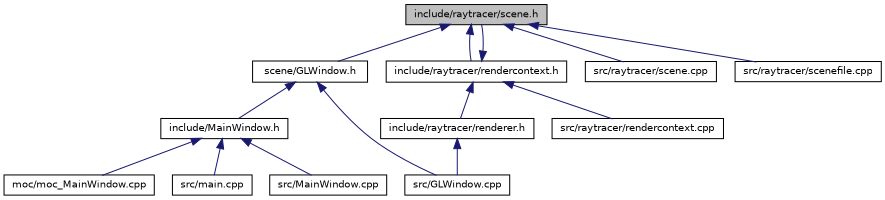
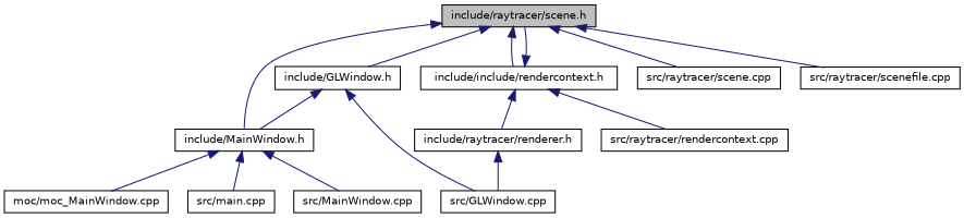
  digraph {
    fontname="DejaVu Sans"
    node [color=black fillcolor=white fontname="DejaVu Sans" fontsize=10 shape=record style=filled]
    edge [color=midnightblue dir=back fontname="DejaVu Sans" fontsize=10 labelfontname=FreeSans labelfontsize=10 style=solid]
    n1 [fillcolor=grey75 fontcolor=black height=0.2 label="include/raytracer/scene.h" width=0.4]
-   n2 [height=0.2 label="scene/GLWindow.h" width=0.4]
+   n2 [height=0.2 label="include/GLWindow.h" width=0.4]
    n3 [height=0.2 label="include/MainWindow.h" width=0.4]
-   n4 [height=0.2 label="include/raytracer/rendercontext.h" width=0.4]
+   n4 [height=0.2 label="include/include/rendercontext.h" width=0.4]
    n5 [height=0.2 label="src/raytracer/scene.cpp" width=0.4]
    n6 [height=0.2 label="src/raytracer/scenefile.cpp" width=0.4]
    n7 [height=0.2 label="src/GLWindow.cpp" width=0.4]
    n8 [height=0.2 label="moc/moc_MainWindow.cpp" width=0.4]
    n9 [height=0.2 label="src/main.cpp" width=0.4]
    n10 [height=0.2 label="src/MainWindow.cpp" width=0.4]
    n11 [height=0.2 label="include/raytracer/renderer.h" width=0.4]
    n12 [height=0.2 label="src/raytracer/rendercontext.cpp" width=0.4]
    n1 -> n2
+   n1 -> n3
    n1 -> n4
    n1 -> n5
    n1 -> n6
    n2 -> n3
    n2 -> n7
    n3 -> n8
    n3 -> n9
    n3 -> n10
    n4 -> n1
    n4 -> n11
    n4 -> n12
    n11 -> n7
  }
